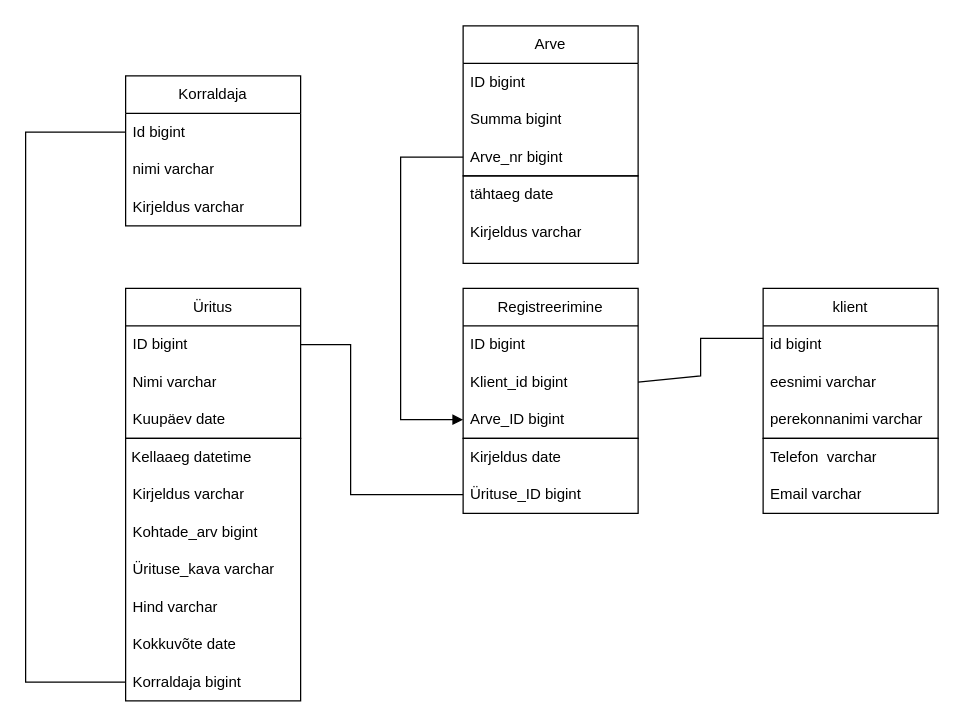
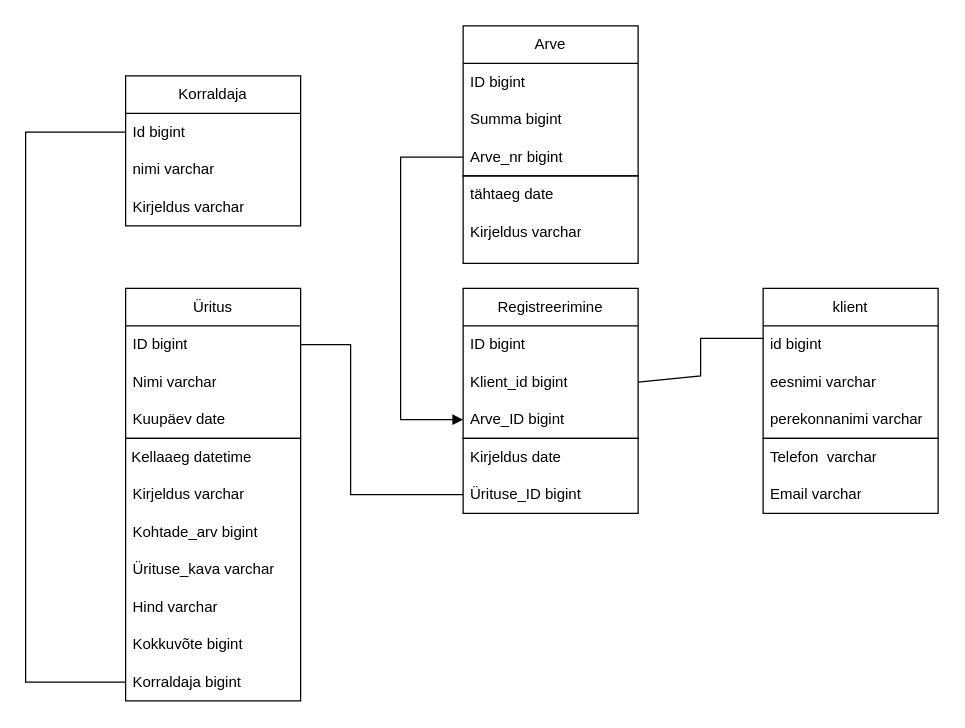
  <mxCell id="0" />
  <mxCell id="1" parent="0" />
  <mxCell id="2" value="" style="rounded=0;whiteSpace=wrap;html=1;fillColor=none;" parent="1" vertex="1"><mxGeometry x="370" y="140" width="140" height="70" as="geometry" /></mxCell>
  <mxCell id="3" value="" style="rounded=0;whiteSpace=wrap;html=1;fillColor=none;" parent="1" vertex="1"><mxGeometry x="610" y="350" width="140" height="60" as="geometry" /></mxCell>
  <mxCell id="4" value="" style="rounded=0;whiteSpace=wrap;html=1;fillColor=none;" parent="1" vertex="1"><mxGeometry x="370" y="350" width="140" height="60" as="geometry" /></mxCell>
  <mxCell id="5" value="" style="rounded=0;whiteSpace=wrap;html=1;fillColor=none;" parent="1" vertex="1"><mxGeometry x="100" y="350" width="140" height="210" as="geometry" /></mxCell>
  <mxCell id="6" value="Korraldaja" style="swimlane;fontStyle=0;childLayout=stackLayout;horizontal=1;startSize=30;horizontalStack=0;resizeParent=1;resizeParentMax=0;resizeLast=0;collapsible=1;marginBottom=0;whiteSpace=wrap;html=1;" parent="1" vertex="1"><mxGeometry x="100" y="60" width="140" height="120" as="geometry" /></mxCell>
  <mxCell id="7" value="&lt;span style=&quot;background-color: initial;&quot;&gt;Id bigint&lt;/span&gt;" style="text;strokeColor=none;fillColor=none;align=left;verticalAlign=middle;spacingLeft=4;spacingRight=4;overflow=hidden;points=[[0,0.5],[1,0.5]];portConstraint=eastwest;rotatable=0;whiteSpace=wrap;html=1;" parent="6" vertex="1"><mxGeometry y="30" width="140" height="30" as="geometry" /></mxCell>
  <mxCell id="8" value="nimi varchar" style="text;strokeColor=none;fillColor=none;align=left;verticalAlign=middle;spacingLeft=4;spacingRight=4;overflow=hidden;points=[[0,0.5],[1,0.5]];portConstraint=eastwest;rotatable=0;whiteSpace=wrap;html=1;" parent="6" vertex="1"><mxGeometry y="60" width="140" height="30" as="geometry" /></mxCell>
  <mxCell id="9" value="Kirjeldus varchar" style="text;strokeColor=none;fillColor=none;align=left;verticalAlign=middle;spacingLeft=4;spacingRight=4;overflow=hidden;points=[[0,0.5],[1,0.5]];portConstraint=eastwest;rotatable=0;whiteSpace=wrap;html=1;" parent="6" vertex="1"><mxGeometry y="90" width="140" height="30" as="geometry" /></mxCell>
  <mxCell id="10" value="Arve" style="swimlane;fontStyle=0;childLayout=stackLayout;horizontal=1;startSize=30;horizontalStack=0;resizeParent=1;resizeParentMax=0;resizeLast=0;collapsible=1;marginBottom=0;whiteSpace=wrap;html=1;" parent="1" vertex="1"><mxGeometry x="370" y="20" width="140" height="120" as="geometry" /></mxCell>
  <mxCell id="11" value="ID bigint" style="text;strokeColor=none;fillColor=none;align=left;verticalAlign=middle;spacingLeft=4;spacingRight=4;overflow=hidden;points=[[0,0.5],[1,0.5]];portConstraint=eastwest;rotatable=0;whiteSpace=wrap;html=1;" parent="10" vertex="1"><mxGeometry y="30" width="140" height="30" as="geometry" /></mxCell>
  <mxCell id="12" value="Summa bigint" style="text;strokeColor=none;fillColor=none;align=left;verticalAlign=middle;spacingLeft=4;spacingRight=4;overflow=hidden;points=[[0,0.5],[1,0.5]];portConstraint=eastwest;rotatable=0;whiteSpace=wrap;html=1;" parent="10" vertex="1"><mxGeometry y="60" width="140" height="30" as="geometry" /></mxCell>
  <mxCell id="13" value="Arve_nr bigint" style="text;strokeColor=none;fillColor=none;align=left;verticalAlign=middle;spacingLeft=4;spacingRight=4;overflow=hidden;points=[[0,0.5],[1,0.5]];portConstraint=eastwest;rotatable=0;whiteSpace=wrap;html=1;" parent="10" vertex="1"><mxGeometry y="90" width="140" height="30" as="geometry" /></mxCell>
  <mxCell id="14" value="Üritus" style="swimlane;fontStyle=0;childLayout=stackLayout;horizontal=1;startSize=30;horizontalStack=0;resizeParent=1;resizeParentMax=0;resizeLast=0;collapsible=1;marginBottom=0;whiteSpace=wrap;html=1;" parent="1" vertex="1"><mxGeometry x="100" y="230" width="140" height="120" as="geometry" /></mxCell>
  <mxCell id="15" value="ID bigint" style="text;strokeColor=none;fillColor=none;align=left;verticalAlign=middle;spacingLeft=4;spacingRight=4;overflow=hidden;points=[[0,0.5],[1,0.5]];portConstraint=eastwest;rotatable=0;whiteSpace=wrap;html=1;" parent="14" vertex="1"><mxGeometry y="30" width="140" height="30" as="geometry" /></mxCell>
  <mxCell id="16" value="Nimi varchar" style="text;strokeColor=none;fillColor=none;align=left;verticalAlign=middle;spacingLeft=4;spacingRight=4;overflow=hidden;points=[[0,0.5],[1,0.5]];portConstraint=eastwest;rotatable=0;whiteSpace=wrap;html=1;" parent="14" vertex="1"><mxGeometry y="60" width="140" height="30" as="geometry" /></mxCell>
  <mxCell id="17" value="Kuupäev date" style="text;strokeColor=none;fillColor=none;align=left;verticalAlign=middle;spacingLeft=4;spacingRight=4;overflow=hidden;points=[[0,0.5],[1,0.5]];portConstraint=eastwest;rotatable=0;whiteSpace=wrap;html=1;" parent="14" vertex="1"><mxGeometry y="90" width="140" height="30" as="geometry" /></mxCell>
  <mxCell id="18" value="Registreerimine" style="swimlane;fontStyle=0;childLayout=stackLayout;horizontal=1;startSize=30;horizontalStack=0;resizeParent=1;resizeParentMax=0;resizeLast=0;collapsible=1;marginBottom=0;whiteSpace=wrap;html=1;" parent="1" vertex="1"><mxGeometry x="370" y="230" width="140" height="120" as="geometry" /></mxCell>
  <mxCell id="19" value="ID bigint" style="text;strokeColor=none;fillColor=none;align=left;verticalAlign=middle;spacingLeft=4;spacingRight=4;overflow=hidden;points=[[0,0.5],[1,0.5]];portConstraint=eastwest;rotatable=0;whiteSpace=wrap;html=1;" parent="18" vertex="1"><mxGeometry y="30" width="140" height="30" as="geometry" /></mxCell>
  <mxCell id="20" value="Klient_id bigint" style="text;strokeColor=none;fillColor=none;align=left;verticalAlign=middle;spacingLeft=4;spacingRight=4;overflow=hidden;points=[[0,0.5],[1,0.5]];portConstraint=eastwest;rotatable=0;whiteSpace=wrap;html=1;" parent="18" vertex="1"><mxGeometry y="60" width="140" height="30" as="geometry" /></mxCell>
  <mxCell id="21" value="Arve_ID bigint&amp;nbsp;" style="text;strokeColor=none;fillColor=none;align=left;verticalAlign=middle;spacingLeft=4;spacingRight=4;overflow=hidden;points=[[0,0.5],[1,0.5]];portConstraint=eastwest;rotatable=0;whiteSpace=wrap;html=1;" parent="18" vertex="1"><mxGeometry y="90" width="140" height="30" as="geometry" /></mxCell>
  <mxCell id="22" value="klient" style="swimlane;fontStyle=0;childLayout=stackLayout;horizontal=1;startSize=30;horizontalStack=0;resizeParent=1;resizeParentMax=0;resizeLast=0;collapsible=1;marginBottom=0;whiteSpace=wrap;html=1;fillColor=none;" parent="1" vertex="1"><mxGeometry x="610" y="230" width="140" height="120" as="geometry" /></mxCell>
  <mxCell id="23" value="id bigint" style="text;strokeColor=none;fillColor=none;align=left;verticalAlign=middle;spacingLeft=4;spacingRight=4;overflow=hidden;points=[[0,0.5],[1,0.5]];portConstraint=eastwest;rotatable=0;whiteSpace=wrap;html=1;" parent="22" vertex="1"><mxGeometry y="30" width="140" height="30" as="geometry" /></mxCell>
  <mxCell id="24" value="eesnimi varchar" style="text;strokeColor=none;fillColor=none;align=left;verticalAlign=middle;spacingLeft=4;spacingRight=4;overflow=hidden;points=[[0,0.5],[1,0.5]];portConstraint=eastwest;rotatable=0;whiteSpace=wrap;html=1;" parent="22" vertex="1"><mxGeometry y="60" width="140" height="30" as="geometry" /></mxCell>
  <mxCell id="25" value="perekonnanimi varchar" style="text;strokeColor=none;fillColor=none;align=left;verticalAlign=middle;spacingLeft=4;spacingRight=4;overflow=hidden;points=[[0,0.5],[1,0.5]];portConstraint=eastwest;rotatable=0;whiteSpace=wrap;html=1;" parent="22" vertex="1"><mxGeometry y="90" width="140" height="30" as="geometry" /></mxCell>
  <mxCell id="26" value="Telefon&amp;nbsp; varchar" style="text;strokeColor=none;fillColor=none;align=left;verticalAlign=middle;spacingLeft=4;spacingRight=4;overflow=hidden;points=[[0,0.5],[1,0.5]];portConstraint=eastwest;rotatable=0;whiteSpace=wrap;html=1;" parent="1" vertex="1"><mxGeometry x="610" y="350" width="140" height="30" as="geometry" /></mxCell>
  <mxCell id="27" value="Email varchar" style="text;strokeColor=none;fillColor=none;align=left;verticalAlign=middle;spacingLeft=4;spacingRight=4;overflow=hidden;points=[[0,0.5],[1,0.5]];portConstraint=eastwest;rotatable=0;whiteSpace=wrap;html=1;" parent="1" vertex="1"><mxGeometry x="610" y="380" width="140" height="30" as="geometry" /></mxCell>
  <mxCell id="28" value="Kirjeldus date" style="text;strokeColor=none;fillColor=none;align=left;verticalAlign=middle;spacingLeft=4;spacingRight=4;overflow=hidden;points=[[0,0.5],[1,0.5]];portConstraint=eastwest;rotatable=0;whiteSpace=wrap;html=1;" parent="1" vertex="1"><mxGeometry x="370" y="350" width="140" height="30" as="geometry" /></mxCell>
  <mxCell id="29" value="Ürituse_ID bigint" style="text;strokeColor=none;fillColor=none;align=left;verticalAlign=middle;spacingLeft=4;spacingRight=4;overflow=hidden;points=[[0,0.5],[1,0.5]];portConstraint=eastwest;rotatable=0;whiteSpace=wrap;html=1;" parent="1" vertex="1"><mxGeometry x="370" y="380" width="140" height="30" as="geometry" /></mxCell>
  <mxCell id="30" value="Kellaaeg datetime" style="text;strokeColor=none;fillColor=none;align=left;verticalAlign=middle;spacingLeft=4;spacingRight=4;overflow=hidden;points=[[0,0.5],[1,0.5]];portConstraint=eastwest;rotatable=0;whiteSpace=wrap;html=1;" parent="1" vertex="1"><mxGeometry x="99" y="350" width="140" height="30" as="geometry" /></mxCell>
  <mxCell id="31" value="Kirjeldus varchar" style="text;strokeColor=none;fillColor=none;align=left;verticalAlign=middle;spacingLeft=4;spacingRight=4;overflow=hidden;points=[[0,0.5],[1,0.5]];portConstraint=eastwest;rotatable=0;whiteSpace=wrap;html=1;" parent="1" vertex="1"><mxGeometry x="100" y="380" width="140" height="30" as="geometry" /></mxCell>
  <mxCell id="32" value="Kohtade_arv bigint" style="text;strokeColor=none;fillColor=none;align=left;verticalAlign=middle;spacingLeft=4;spacingRight=4;overflow=hidden;points=[[0,0.5],[1,0.5]];portConstraint=eastwest;rotatable=0;whiteSpace=wrap;html=1;" parent="1" vertex="1"><mxGeometry x="100" y="410" width="140" height="30" as="geometry" /></mxCell>
  <mxCell id="33" value="Ürituse_kava varchar" style="text;strokeColor=none;fillColor=none;align=left;verticalAlign=middle;spacingLeft=4;spacingRight=4;overflow=hidden;points=[[0,0.5],[1,0.5]];portConstraint=eastwest;rotatable=0;whiteSpace=wrap;html=1;" parent="1" vertex="1"><mxGeometry x="100" y="440" width="140" height="30" as="geometry" /></mxCell>
  <mxCell id="34" value="Hind varchar" style="text;strokeColor=none;fillColor=none;align=left;verticalAlign=middle;spacingLeft=4;spacingRight=4;overflow=hidden;points=[[0,0.5],[1,0.5]];portConstraint=eastwest;rotatable=0;whiteSpace=wrap;html=1;" parent="1" vertex="1"><mxGeometry x="100" y="470" width="140" height="30" as="geometry" /></mxCell>
- <mxCell id="35" value="Kokkuvõte date" style="text;strokeColor=none;fillColor=none;align=left;verticalAlign=middle;spacingLeft=4;spacingRight=4;overflow=hidden;points=[[0,0.5],[1,0.5]];portConstraint=eastwest;rotatable=0;whiteSpace=wrap;html=1;" parent="1" vertex="1"><mxGeometry x="100" y="500" width="140" height="30" as="geometry" /></mxCell>
+ <mxCell id="35" value="Kokkuvõte bigint" style="text;strokeColor=none;fillColor=none;align=left;verticalAlign=middle;spacingLeft=4;spacingRight=4;overflow=hidden;points=[[0,0.5],[1,0.5]];portConstraint=eastwest;rotatable=0;whiteSpace=wrap;html=1;" parent="1" vertex="1"><mxGeometry x="100" y="500" width="140" height="30" as="geometry" /></mxCell>
  <mxCell id="36" value="Korraldaja bigint" style="text;strokeColor=none;fillColor=none;align=left;verticalAlign=middle;spacingLeft=4;spacingRight=4;overflow=hidden;points=[[0,0.5],[1,0.5]];portConstraint=eastwest;rotatable=0;whiteSpace=wrap;html=1;" parent="1" vertex="1"><mxGeometry x="100" y="530" width="140" height="30" as="geometry" /></mxCell>
  <mxCell id="37" value="tähtaeg date" style="text;strokeColor=none;fillColor=none;align=left;verticalAlign=middle;spacingLeft=4;spacingRight=4;overflow=hidden;points=[[0,0.5],[1,0.5]];portConstraint=eastwest;rotatable=0;whiteSpace=wrap;html=1;" parent="1" vertex="1"><mxGeometry x="370" y="140" width="140" height="30" as="geometry" /></mxCell>
  <mxCell id="38" value="Kirjeldus varchar" style="text;strokeColor=none;fillColor=none;align=left;verticalAlign=middle;spacingLeft=4;spacingRight=4;overflow=hidden;points=[[0,0.5],[1,0.5]];portConstraint=eastwest;rotatable=0;whiteSpace=wrap;html=1;" parent="1" vertex="1"><mxGeometry x="370" y="170" width="140" height="30" as="geometry" /></mxCell>
  <mxCell id="39" value="" style="endArrow=none;html=1;rounded=0;exitX=1;exitY=0.5;exitDx=0;exitDy=0;" parent="1" source="20" edge="1"><mxGeometry width="50" height="50" relative="1" as="geometry"><mxPoint x="560" y="320" as="sourcePoint" /><mxPoint x="610" y="270" as="targetPoint" /><Array as="points"><mxPoint x="560" y="300" /><mxPoint x="560" y="270" /></Array></mxGeometry></mxCell>
  <mxCell id="40" value="" style="endArrow=block;html=1;rounded=0;entryX=0;entryY=0.5;entryDx=0;entryDy=0;exitX=0;exitY=0.5;exitDx=0;exitDy=0;" parent="1" source="13" target="21" edge="1"><mxGeometry width="50" height="50" relative="1" as="geometry"><mxPoint x="320" y="100" as="sourcePoint" /><mxPoint x="340" y="280" as="targetPoint" /><Array as="points"><mxPoint x="320" y="125" /><mxPoint x="320" y="335" /></Array></mxGeometry></mxCell>
  <mxCell id="41" value="" style="endArrow=none;html=1;rounded=0;entryX=0;entryY=0.5;entryDx=0;entryDy=0;exitX=1;exitY=0.5;exitDx=0;exitDy=0;" parent="1" source="15" target="29" edge="1"><mxGeometry width="50" height="50" relative="1" as="geometry"><mxPoint x="280" y="280" as="sourcePoint" /><mxPoint x="360" y="390" as="targetPoint" /><Array as="points"><mxPoint x="280" y="275" /><mxPoint x="280" y="395" /></Array></mxGeometry></mxCell>
  <mxCell id="42" value="" style="endArrow=none;html=1;rounded=0;entryX=0;entryY=0.5;entryDx=0;entryDy=0;exitX=0;exitY=0.5;exitDx=0;exitDy=0;" parent="1" source="7" target="36" edge="1"><mxGeometry width="50" height="50" relative="1" as="geometry"><mxPoint x="40" y="100" as="sourcePoint" /><mxPoint x="30" y="510" as="targetPoint" /><Array as="points"><mxPoint x="20" y="105" /><mxPoint x="20" y="545" /></Array></mxGeometry></mxCell>
